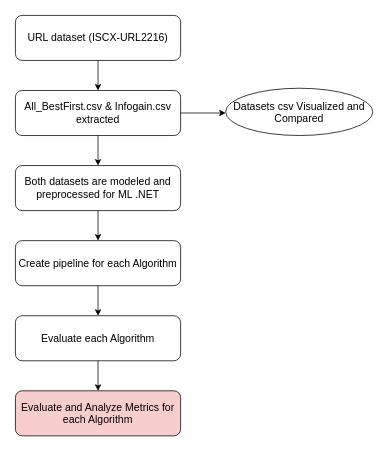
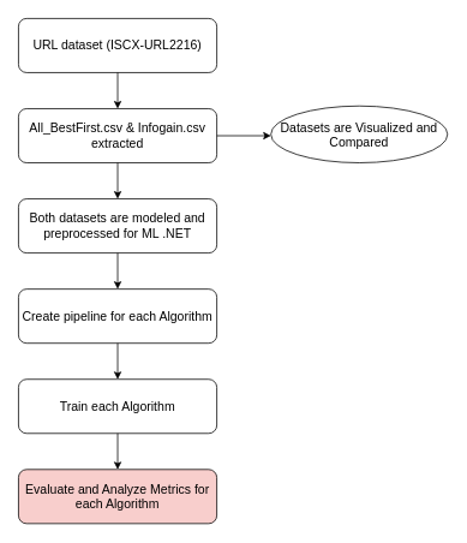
  <mxCell id="0" />
  <mxCell id="1" parent="0" />
  <mxCell id="2" value="&lt;font style=&quot;font-size: 14px&quot;&gt;URL dataset (ISCX-URL2216)&lt;/font&gt;" style="rounded=1;whiteSpace=wrap;html=1;" vertex="1" parent="1"><mxGeometry x="20" y="20" width="220" height="60" as="geometry" /></mxCell>
  <mxCell id="3" value="" style="endArrow=classic;html=1;exitX=0.5;exitY=1;exitDx=0;exitDy=0;" edge="1" parent="1" source="2"><mxGeometry width="50" height="50" relative="1" as="geometry"><mxPoint x="100" y="150" as="sourcePoint" /><mxPoint x="130" y="120" as="targetPoint" /></mxGeometry></mxCell>
  <mxCell id="4" value="&lt;span style=&quot;font-size: 14px&quot;&gt;All_BestFirst.csv &amp;amp; Infogain.csv extracted&lt;/span&gt;" style="rounded=1;whiteSpace=wrap;html=1;" vertex="1" parent="1"><mxGeometry x="20" y="120" width="220" height="60" as="geometry" /></mxCell>
  <mxCell id="5" value="&lt;span style=&quot;font-size: 14px&quot;&gt;Both datasets are modeled and preprocessed for ML .NET&lt;/span&gt;" style="rounded=1;whiteSpace=wrap;html=1;" vertex="1" parent="1"><mxGeometry x="20" y="220" width="220" height="60" as="geometry" /></mxCell>
  <mxCell id="6" value="" style="endArrow=classic;html=1;exitX=0.5;exitY=1;exitDx=0;exitDy=0;" edge="1" parent="1"><mxGeometry width="50" height="50" relative="1" as="geometry"><mxPoint x="130" y="180" as="sourcePoint" /><mxPoint x="130" y="220" as="targetPoint" /></mxGeometry></mxCell>
  <mxCell id="7" value="" style="endArrow=classic;html=1;exitX=1;exitY=0.5;exitDx=0;exitDy=0;" edge="1" parent="1" source="4"><mxGeometry width="50" height="50" relative="1" as="geometry"><mxPoint x="290" y="180" as="sourcePoint" /><mxPoint x="300" y="150" as="targetPoint" /></mxGeometry></mxCell>
- <mxCell id="8" value="&lt;font style=&quot;font-size: 14px&quot;&gt;Datasets csv Visualized and Compared&lt;/font&gt;" style="ellipse;whiteSpace=wrap;html=1;" vertex="1" parent="1"><mxGeometry x="300" y="117" width="196" height="63" as="geometry" /></mxCell>
+ <mxCell id="8" value="&lt;font style=&quot;font-size: 14px&quot;&gt;Datasets are Visualized and Compared&lt;/font&gt;" style="ellipse;whiteSpace=wrap;html=1;" vertex="1" parent="1"><mxGeometry x="300" y="117" width="196" height="63" as="geometry" /></mxCell>
  <mxCell id="9" value="" style="endArrow=classic;html=1;exitX=0.5;exitY=1;exitDx=0;exitDy=0;" edge="1" parent="1"><mxGeometry width="50" height="50" relative="1" as="geometry"><mxPoint x="130" y="280" as="sourcePoint" /><mxPoint x="130" y="320" as="targetPoint" /></mxGeometry></mxCell>
  <mxCell id="10" value="&lt;span style=&quot;font-size: 14px&quot;&gt;Create pipeline for each Algorithm&lt;/span&gt;" style="rounded=1;whiteSpace=wrap;html=1;" vertex="1" parent="1"><mxGeometry x="20" y="320" width="220" height="60" as="geometry" /></mxCell>
- <mxCell id="11" value="&lt;span style=&quot;font-size: 14px&quot;&gt;Evaluate each Algorithm&lt;/span&gt;" style="rounded=1;whiteSpace=wrap;html=1;" vertex="1" parent="1"><mxGeometry x="20" y="420" width="220" height="60" as="geometry" /></mxCell>
+ <mxCell id="11" value="&lt;span style=&quot;font-size: 14px&quot;&gt;Train each Algorithm&lt;/span&gt;" style="rounded=1;whiteSpace=wrap;html=1;" vertex="1" parent="1"><mxGeometry x="20" y="420" width="220" height="60" as="geometry" /></mxCell>
  <mxCell id="12" value="" style="endArrow=classic;html=1;exitX=0.5;exitY=1;exitDx=0;exitDy=0;" edge="1" parent="1"><mxGeometry width="50" height="50" relative="1" as="geometry"><mxPoint x="130" y="380" as="sourcePoint" /><mxPoint x="130" y="420" as="targetPoint" /></mxGeometry></mxCell>
  <mxCell id="13" value="&lt;span style=&quot;font-size: 14px&quot;&gt;Evaluate and Analyze Metrics for each Algorithm&lt;/span&gt;" style="rounded=1;whiteSpace=wrap;html=1;fillColor=#f8cecc;" vertex="1" parent="1"><mxGeometry x="20" y="520" width="220" height="60" as="geometry" /></mxCell>
  <mxCell id="14" value="" style="endArrow=classic;html=1;exitX=0.5;exitY=1;exitDx=0;exitDy=0;" edge="1" parent="1"><mxGeometry width="50" height="50" relative="1" as="geometry"><mxPoint x="130" y="480" as="sourcePoint" /><mxPoint x="130" y="520" as="targetPoint" /></mxGeometry></mxCell>
